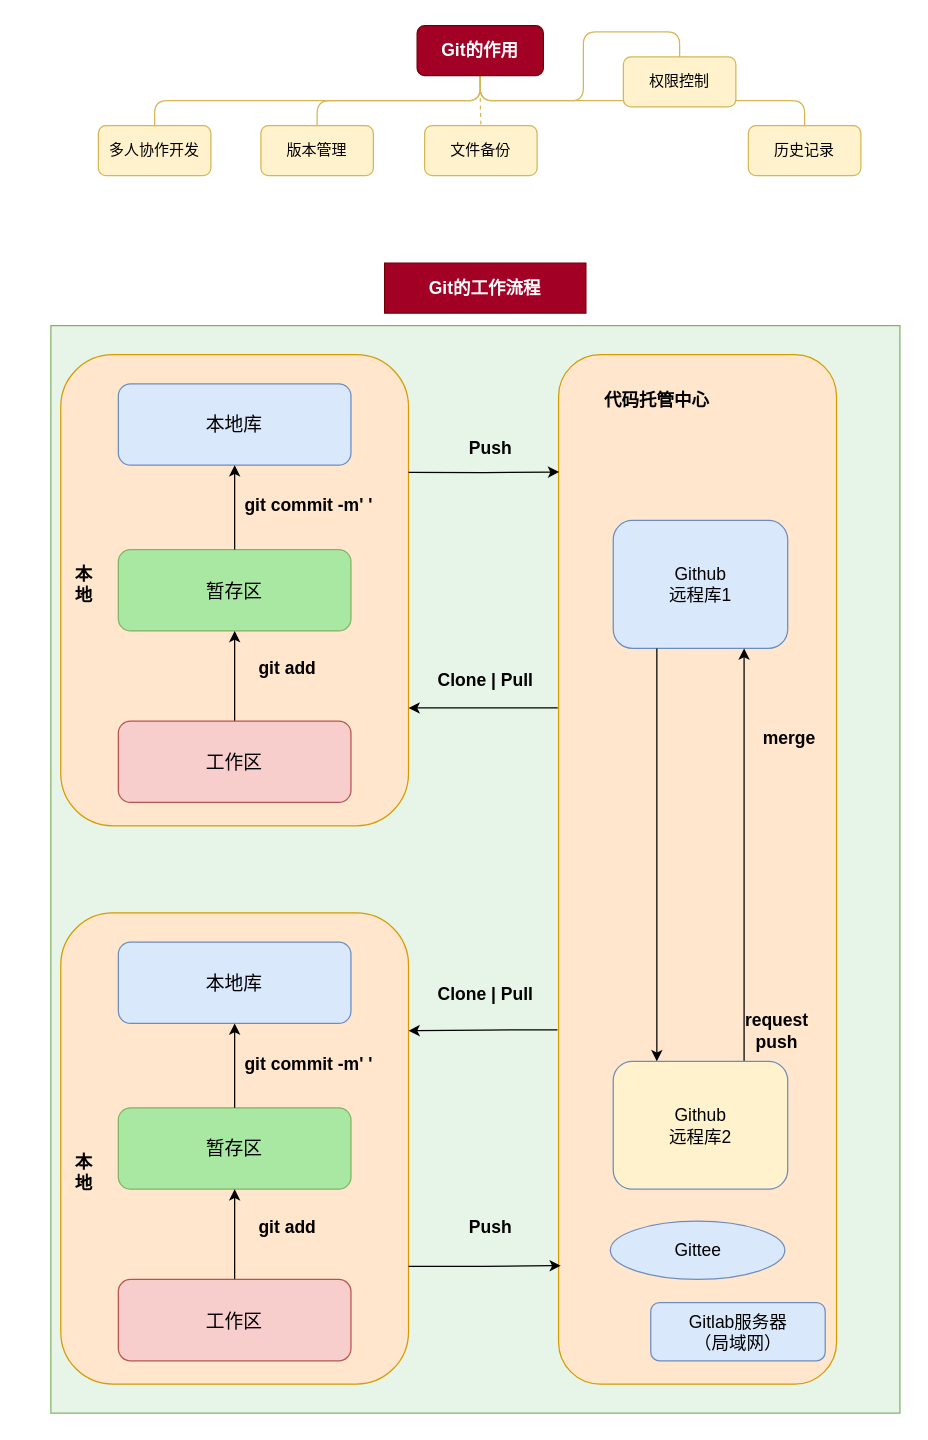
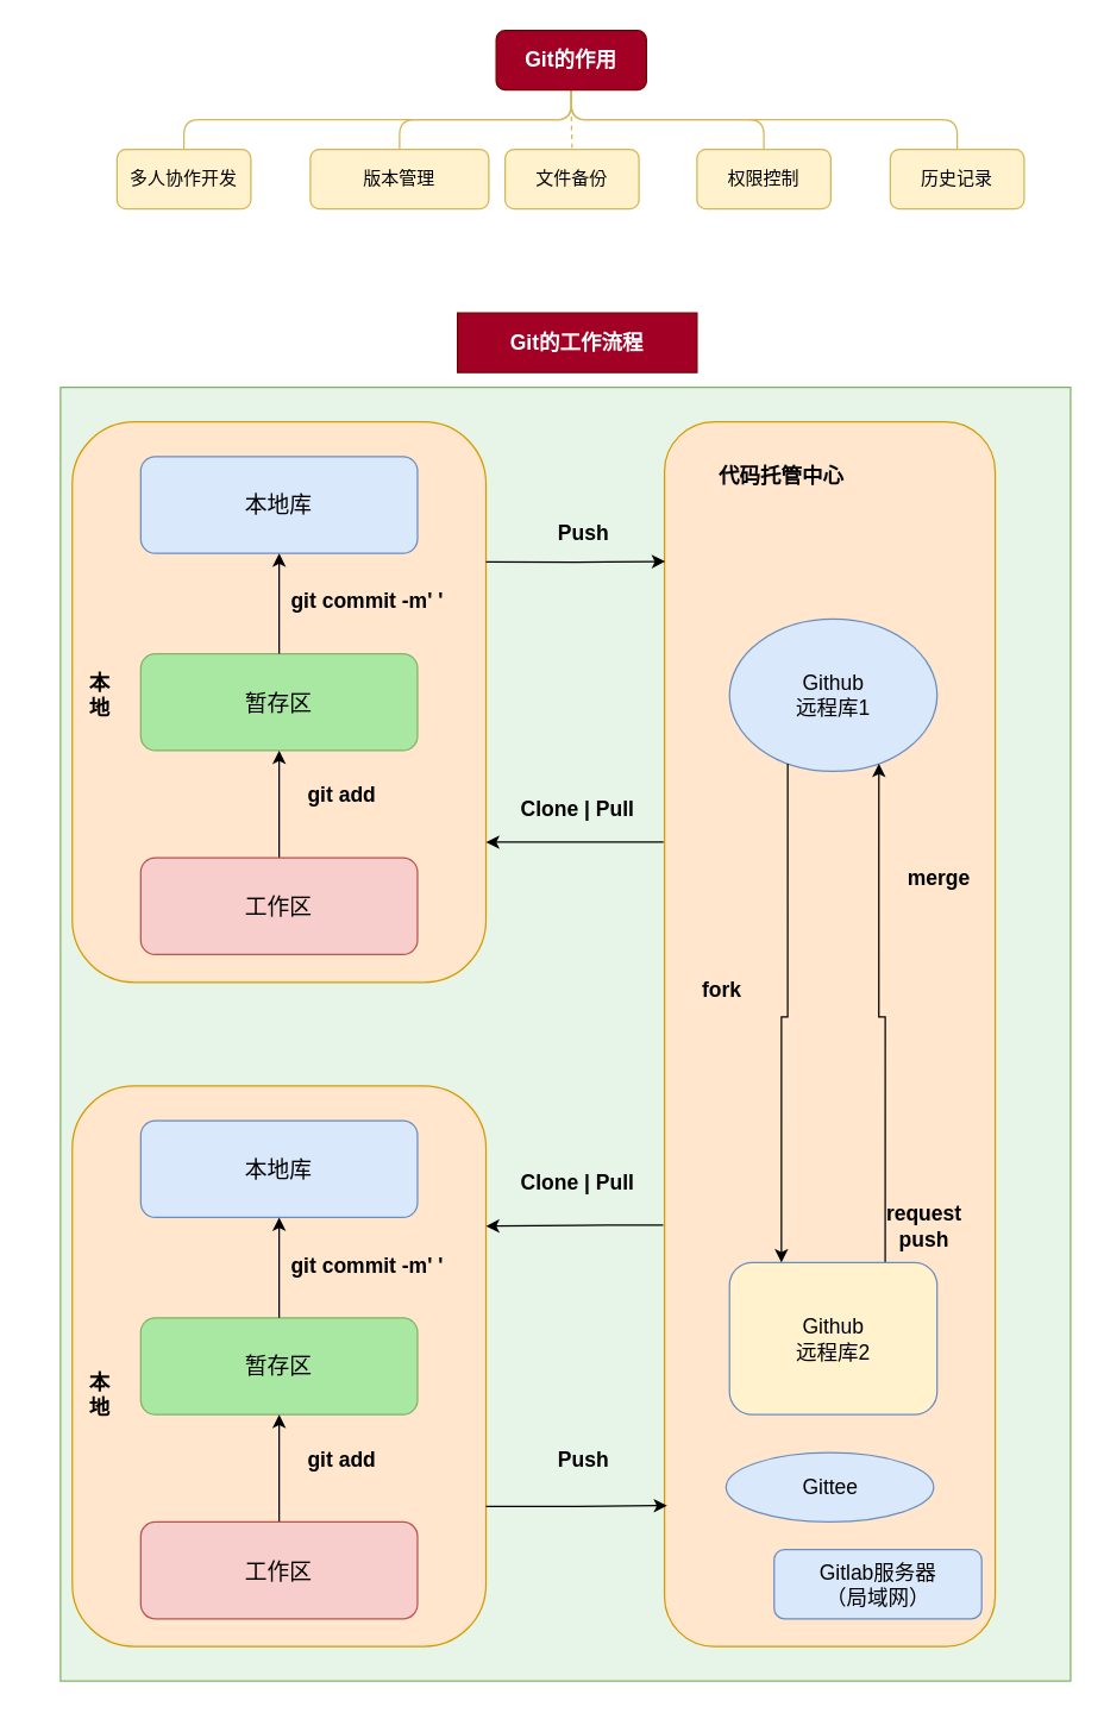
  <mxCell id="0" />
  <mxCell id="1" parent="0" />
  <mxCell id="2" style="edgeStyle=orthogonalEdgeStyle;rounded=1;orthogonalLoop=1;jettySize=auto;html=1;exitX=0.5;exitY=1;exitDx=0;exitDy=0;entryX=0.5;entryY=0;entryDx=0;entryDy=0;curved=0;endArrow=none;endFill=0;fillColor=#fff2cc;strokeColor=#d6b656;dashed=1;" edge="1" parent="1" source="7" target="10"><mxGeometry relative="1" as="geometry" /></mxCell>
  <mxCell id="3" style="edgeStyle=orthogonalEdgeStyle;shape=connector;curved=0;rounded=1;orthogonalLoop=1;jettySize=auto;html=1;exitX=0.5;exitY=1;exitDx=0;exitDy=0;entryX=0.5;entryY=0;entryDx=0;entryDy=0;labelBackgroundColor=default;strokeColor=#d6b656;align=center;verticalAlign=middle;fontFamily=Helvetica;fontSize=11;fontColor=default;endArrow=none;endFill=0;fillColor=#fff2cc;" edge="1" parent="1" source="7" target="11"><mxGeometry relative="1" as="geometry" /></mxCell>
  <mxCell id="4" style="edgeStyle=orthogonalEdgeStyle;shape=connector;curved=0;rounded=1;orthogonalLoop=1;jettySize=auto;html=1;exitX=0.5;exitY=1;exitDx=0;exitDy=0;entryX=0.5;entryY=0;entryDx=0;entryDy=0;labelBackgroundColor=default;strokeColor=#d6b656;align=center;verticalAlign=middle;fontFamily=Helvetica;fontSize=11;fontColor=default;endArrow=none;endFill=0;fillColor=#fff2cc;" edge="1" parent="1" source="7" target="12"><mxGeometry relative="1" as="geometry" /></mxCell>
  <mxCell id="5" style="edgeStyle=orthogonalEdgeStyle;shape=connector;curved=0;rounded=1;orthogonalLoop=1;jettySize=auto;html=1;exitX=0.5;exitY=1;exitDx=0;exitDy=0;entryX=0.5;entryY=0;entryDx=0;entryDy=0;labelBackgroundColor=default;strokeColor=#d6b656;align=center;verticalAlign=middle;fontFamily=Helvetica;fontSize=11;fontColor=default;endArrow=none;endFill=0;fillColor=#fff2cc;" edge="1" parent="1" source="7" target="9"><mxGeometry relative="1" as="geometry" /></mxCell>
  <mxCell id="6" style="edgeStyle=orthogonalEdgeStyle;shape=connector;curved=0;rounded=1;orthogonalLoop=1;jettySize=auto;html=1;exitX=0.5;exitY=1;exitDx=0;exitDy=0;entryX=0.5;entryY=0;entryDx=0;entryDy=0;labelBackgroundColor=default;strokeColor=#d6b656;align=center;verticalAlign=middle;fontFamily=Helvetica;fontSize=11;fontColor=default;endArrow=none;endFill=0;fillColor=#fff2cc;" edge="1" parent="1" source="7" target="8"><mxGeometry relative="1" as="geometry" /></mxCell>
  <mxCell id="7" value="Git的作用" style="rounded=1;whiteSpace=wrap;html=1;fillColor=#a20025;fontColor=#ffffff;strokeColor=#6F0000;fontStyle=1;fontSize=14;" vertex="1" parent="1"><mxGeometry x="333" y="20" width="101" height="40" as="geometry" /></mxCell>
  <mxCell id="8" value="多人协作开发" style="rounded=1;whiteSpace=wrap;html=1;fillColor=#fff2cc;strokeColor=#d6b656;" vertex="1" parent="1"><mxGeometry x="78" y="100" width="90" height="40" as="geometry" /></mxCell>
- <mxCell id="9" value="版本管理" style="rounded=1;whiteSpace=wrap;html=1;fillColor=#fff2cc;strokeColor=#d6b656;" vertex="1" parent="1"><mxGeometry x="208" y="100" width="90" height="40" as="geometry" /></mxCell>
+ <mxCell id="9" value="版本管理" style="rounded=1;whiteSpace=wrap;html=1;fillColor=#fff2cc;strokeColor=#d6b656;" vertex="1" parent="1"><mxGeometry x="208" y="100" width="120" height="40" as="geometry" /></mxCell>
  <mxCell id="10" value="文件备份" style="rounded=1;whiteSpace=wrap;html=1;fillColor=#fff2cc;strokeColor=#d6b656;" vertex="1" parent="1"><mxGeometry x="339" y="100" width="90" height="40" as="geometry" /></mxCell>
- <mxCell id="11" value="权限控制" style="rounded=1;whiteSpace=wrap;html=1;fillColor=#fff2cc;strokeColor=#d6b656;" vertex="1" parent="1"><mxGeometry x="498" y="45" width="90" height="40" as="geometry" /></mxCell>
+ <mxCell id="11" value="权限控制" style="rounded=1;whiteSpace=wrap;html=1;fillColor=#fff2cc;strokeColor=#d6b656;" vertex="1" parent="1"><mxGeometry x="468" y="100" width="90" height="40" as="geometry" /></mxCell>
  <mxCell id="12" value="历史记录" style="rounded=1;whiteSpace=wrap;html=1;fillColor=#fff2cc;strokeColor=#d6b656;" vertex="1" parent="1"><mxGeometry x="598" y="100" width="90" height="40" as="geometry" /></mxCell>
  <mxCell id="13" value="" style="group" vertex="1" connectable="0" parent="1"><mxGeometry x="20" y="260" width="679.25" height="870" as="geometry" /></mxCell>
  <mxCell id="14" value="" style="rounded=0;whiteSpace=wrap;html=1;fontFamily=Helvetica;fontSize=11;fillColor=#E6F5E7;strokeColor=#82b366;" vertex="1" parent="13"><mxGeometry x="20" width="679.25" height="870" as="geometry" /></mxCell>
  <mxCell id="15" value="" style="rounded=1;whiteSpace=wrap;html=1;fontFamily=Helvetica;fontSize=11;fillColor=#ffe6cc;strokeColor=#d79b00;" vertex="1" parent="13"><mxGeometry x="27.914" y="23.262" width="278.213" height="376.845" as="geometry" /></mxCell>
  <mxCell id="16" value="本&lt;br style=&quot;font-size: 14px;&quot;&gt;地" style="text;html=1;strokeColor=none;fillColor=none;align=center;verticalAlign=middle;whiteSpace=wrap;rounded=0;fontSize=14;fontFamily=Helvetica;fontColor=default;fontStyle=1" vertex="1" parent="13"><mxGeometry x="27.914" y="179.118" width="37.219" height="55.829" as="geometry" /></mxCell>
  <mxCell id="17" value="暂存区" style="rounded=1;whiteSpace=wrap;html=1;fontFamily=Helvetica;fontSize=15;fillColor=#A9E8A2;strokeColor=#82b366;" vertex="1" parent="13"><mxGeometry x="73.973" y="179.118" width="186.096" height="65.134" as="geometry" /></mxCell>
  <mxCell id="18" value="&lt;font style=&quot;font-size: 15px;&quot;&gt;本地库&lt;/font&gt;" style="rounded=1;whiteSpace=wrap;html=1;fontFamily=Helvetica;fontSize=11;fillColor=#dae8fc;strokeColor=#6c8ebf;" vertex="1" parent="13"><mxGeometry x="73.973" y="46.524" width="186.096" height="65.134" as="geometry" /></mxCell>
  <mxCell id="19" style="edgeStyle=orthogonalEdgeStyle;shape=connector;curved=0;rounded=0;orthogonalLoop=1;jettySize=auto;html=1;exitX=0.5;exitY=0;exitDx=0;exitDy=0;entryX=0.5;entryY=1;entryDx=0;entryDy=0;labelBackgroundColor=default;strokeColor=default;align=center;verticalAlign=middle;fontFamily=Helvetica;fontSize=11;fontColor=default;endArrow=classic;endFill=1;" edge="1" parent="13" source="17" target="18"><mxGeometry relative="1" as="geometry" /></mxCell>
  <mxCell id="20" style="edgeStyle=orthogonalEdgeStyle;shape=connector;curved=0;rounded=0;orthogonalLoop=1;jettySize=auto;html=1;exitX=0.5;exitY=0;exitDx=0;exitDy=0;entryX=0.5;entryY=1;entryDx=0;entryDy=0;labelBackgroundColor=default;strokeColor=default;align=center;verticalAlign=middle;fontFamily=Helvetica;fontSize=11;fontColor=default;endArrow=classic;endFill=1;" edge="1" parent="13" source="21" target="17"><mxGeometry relative="1" as="geometry" /></mxCell>
  <mxCell id="21" value="工作区" style="rounded=1;whiteSpace=wrap;html=1;fontFamily=Helvetica;fontSize=15;fillColor=#f8cecc;strokeColor=#b85450;" vertex="1" parent="13"><mxGeometry x="73.973" y="316.364" width="186.096" height="65.134" as="geometry" /></mxCell>
  <mxCell id="22" value="git add" style="text;html=1;strokeColor=none;fillColor=none;align=center;verticalAlign=middle;whiteSpace=wrap;rounded=0;fontSize=14;fontFamily=Helvetica;fontColor=default;fontStyle=1" vertex="1" parent="13"><mxGeometry x="176.791" y="260.535" width="65.134" height="27.914" as="geometry" /></mxCell>
  <mxCell id="23" value="git commit -m' '" style="text;html=1;strokeColor=none;fillColor=none;align=center;verticalAlign=middle;whiteSpace=wrap;rounded=0;fontSize=14;fontFamily=Helvetica;fontColor=default;fontStyle=1" vertex="1" parent="13"><mxGeometry x="165.625" y="130.267" width="120.962" height="27.914" as="geometry" /></mxCell>
  <mxCell id="24" style="edgeStyle=orthogonalEdgeStyle;shape=connector;curved=0;rounded=0;orthogonalLoop=1;jettySize=auto;html=1;exitX=-0.003;exitY=0.343;exitDx=0;exitDy=0;entryX=1;entryY=0.75;entryDx=0;entryDy=0;labelBackgroundColor=default;strokeColor=default;align=center;verticalAlign=middle;fontFamily=Helvetica;fontSize=11;fontColor=default;endArrow=classic;endFill=1;exitPerimeter=0;" edge="1" parent="13" source="25" target="15"><mxGeometry relative="1" as="geometry" /></mxCell>
  <mxCell id="25" value="" style="rounded=1;whiteSpace=wrap;html=1;fontFamily=Helvetica;fontSize=11;fillColor=#ffe6cc;strokeColor=#d79b00;" vertex="1" parent="13"><mxGeometry x="426.16" y="23.262" width="222.385" height="823.476" as="geometry" /></mxCell>
  <mxCell id="26" style="edgeStyle=orthogonalEdgeStyle;shape=connector;curved=0;rounded=0;orthogonalLoop=1;jettySize=auto;html=1;exitX=1;exitY=0.25;exitDx=0;exitDy=0;labelBackgroundColor=default;strokeColor=default;align=center;verticalAlign=middle;fontFamily=Helvetica;fontSize=11;fontColor=default;endArrow=classic;endFill=1;entryX=0.002;entryY=0.114;entryDx=0;entryDy=0;entryPerimeter=0;" edge="1" parent="13" source="15" target="25"><mxGeometry relative="1" as="geometry"><mxPoint x="427.09" y="119.102" as="targetPoint" /></mxGeometry></mxCell>
  <mxCell id="27" value="代码托管中心" style="text;html=1;strokeColor=none;fillColor=none;align=center;verticalAlign=middle;whiteSpace=wrap;rounded=0;fontSize=14;fontFamily=Helvetica;fontColor=default;fontStyle=1" vertex="1" parent="13"><mxGeometry x="448.849" y="46.524" width="111.658" height="27.914" as="geometry" /></mxCell>
- <mxCell id="28" value="&lt;font style=&quot;font-size: 14px;&quot;&gt;Github&lt;br&gt;远程库1&lt;br&gt;&lt;/font&gt;" style="rounded=1;whiteSpace=wrap;html=1;fontFamily=Helvetica;fontSize=11;fillColor=#dae8fc;strokeColor=#6c8ebf;" vertex="1" parent="13"><mxGeometry x="469.892" y="155.856" width="139.572" height="102.353" as="geometry" /></mxCell>
+ <mxCell id="28" value="&lt;font style=&quot;font-size: 14px;&quot;&gt;Github&lt;br&gt;远程库1&lt;br&gt;&lt;/font&gt;" style="ellipse;whiteSpace=wrap;html=1;fontFamily=Helvetica;fontSize=11;fillColor=#dae8fc;strokeColor=#6c8ebf;" vertex="1" parent="13"><mxGeometry x="469.892" y="155.856" width="139.572" height="102.353" as="geometry" /></mxCell>
  <mxCell id="29" value="Gittee" style="ellipse;whiteSpace=wrap;html=1;fontFamily=Helvetica;fontSize=14;fillColor=#dae8fc;strokeColor=#6c8ebf;" vertex="1" parent="13"><mxGeometry x="467.566" y="716.471" width="139.572" height="46.524" as="geometry" /></mxCell>
  <mxCell id="30" value="Gitlab服务器&lt;br style=&quot;font-size: 14px;&quot;&gt;（局域网）" style="rounded=1;whiteSpace=wrap;html=1;fontFamily=Helvetica;fontSize=14;fillColor=#dae8fc;strokeColor=#6c8ebf;" vertex="1" parent="13"><mxGeometry x="499.892" y="781.604" width="139.572" height="46.524" as="geometry" /></mxCell>
  <mxCell id="31" value="Push" style="text;html=1;strokeColor=none;fillColor=none;align=center;verticalAlign=middle;whiteSpace=wrap;rounded=0;fontSize=14;fontFamily=Helvetica;fontColor=default;fontStyle=1" vertex="1" parent="13"><mxGeometry x="344.277" y="83.743" width="55.829" height="27.914" as="geometry" /></mxCell>
  <mxCell id="32" value="Clone | Pull" style="text;html=1;strokeColor=none;fillColor=none;align=center;verticalAlign=middle;whiteSpace=wrap;rounded=0;fontSize=14;fontFamily=Helvetica;fontColor=default;fontStyle=1" vertex="1" parent="13"><mxGeometry x="325.668" y="269.84" width="83.743" height="27.914" as="geometry" /></mxCell>
  <mxCell id="33" style="edgeStyle=orthogonalEdgeStyle;shape=connector;curved=0;rounded=0;orthogonalLoop=1;jettySize=auto;html=1;exitX=0.75;exitY=0;exitDx=0;exitDy=0;entryX=0.75;entryY=1;entryDx=0;entryDy=0;labelBackgroundColor=default;strokeColor=default;align=center;verticalAlign=middle;fontFamily=Helvetica;fontSize=11;fontColor=default;endArrow=classic;endFill=1;" edge="1" parent="13" source="34" target="28"><mxGeometry relative="1" as="geometry" /></mxCell>
  <mxCell id="34" value="&lt;font style=&quot;font-size: 14px;&quot;&gt;Github&lt;br&gt;远程库2&lt;br&gt;&lt;/font&gt;" style="rounded=1;whiteSpace=wrap;html=1;fontFamily=Helvetica;fontSize=11;fillColor=#fff2cc;strokeColor=#6c8ebf;" vertex="1" parent="13"><mxGeometry x="469.892" y="588.529" width="139.572" height="102.353" as="geometry" /></mxCell>
  <mxCell id="35" style="edgeStyle=orthogonalEdgeStyle;shape=connector;curved=0;rounded=0;orthogonalLoop=1;jettySize=auto;html=1;exitX=0.25;exitY=1;exitDx=0;exitDy=0;entryX=0.25;entryY=0;entryDx=0;entryDy=0;labelBackgroundColor=default;strokeColor=default;align=center;verticalAlign=middle;fontFamily=Helvetica;fontSize=11;fontColor=default;endArrow=classic;endFill=1;" edge="1" parent="13" source="28" target="34"><mxGeometry relative="1" as="geometry" /></mxCell>
  <mxCell id="36" value="" style="rounded=1;whiteSpace=wrap;html=1;fontFamily=Helvetica;fontSize=11;fillColor=#ffe6cc;strokeColor=#d79b00;" vertex="1" parent="13"><mxGeometry x="27.914" y="469.893" width="278.213" height="376.845" as="geometry" /></mxCell>
  <mxCell id="37" value="本&lt;br style=&quot;font-size: 14px;&quot;&gt;地" style="text;html=1;strokeColor=none;fillColor=none;align=center;verticalAlign=middle;whiteSpace=wrap;rounded=0;fontSize=14;fontFamily=Helvetica;fontColor=default;fontStyle=1" vertex="1" parent="13"><mxGeometry x="27.914" y="649.011" width="37.219" height="55.829" as="geometry" /></mxCell>
  <mxCell id="38" value="暂存区" style="rounded=1;whiteSpace=wrap;html=1;fontFamily=Helvetica;fontSize=15;fillColor=#A9E8A2;strokeColor=#82b366;" vertex="1" parent="13"><mxGeometry x="73.973" y="625.749" width="186.096" height="65.134" as="geometry" /></mxCell>
  <mxCell id="39" style="edgeStyle=orthogonalEdgeStyle;shape=connector;curved=0;rounded=0;orthogonalLoop=1;jettySize=auto;html=1;exitX=-0.004;exitY=0.656;exitDx=0;exitDy=0;entryX=1;entryY=0.25;entryDx=0;entryDy=0;labelBackgroundColor=default;strokeColor=default;align=center;verticalAlign=middle;fontFamily=Helvetica;fontSize=11;fontColor=default;endArrow=classic;endFill=1;exitPerimeter=0;" edge="1" parent="13" source="25" target="36"><mxGeometry relative="1" as="geometry" /></mxCell>
  <mxCell id="40" value="&lt;font style=&quot;font-size: 15px;&quot;&gt;本地库&lt;/font&gt;" style="rounded=1;whiteSpace=wrap;html=1;fontFamily=Helvetica;fontSize=11;fillColor=#dae8fc;strokeColor=#6c8ebf;" vertex="1" parent="13"><mxGeometry x="73.973" y="493.155" width="186.096" height="65.134" as="geometry" /></mxCell>
  <mxCell id="41" style="edgeStyle=orthogonalEdgeStyle;shape=connector;curved=0;rounded=0;orthogonalLoop=1;jettySize=auto;html=1;exitX=0.5;exitY=0;exitDx=0;exitDy=0;entryX=0.5;entryY=1;entryDx=0;entryDy=0;labelBackgroundColor=default;strokeColor=default;align=center;verticalAlign=middle;fontFamily=Helvetica;fontSize=11;fontColor=default;endArrow=classic;endFill=1;" edge="1" source="42" target="38" parent="13"><mxGeometry relative="1" as="geometry" /></mxCell>
  <mxCell id="42" value="工作区" style="rounded=1;whiteSpace=wrap;html=1;fontFamily=Helvetica;fontSize=15;fillColor=#f8cecc;strokeColor=#b85450;" vertex="1" parent="13"><mxGeometry x="73.973" y="762.995" width="186.096" height="65.134" as="geometry" /></mxCell>
  <mxCell id="43" value="git add" style="text;html=1;strokeColor=none;fillColor=none;align=center;verticalAlign=middle;whiteSpace=wrap;rounded=0;fontSize=14;fontFamily=Helvetica;fontColor=default;fontStyle=1" vertex="1" parent="13"><mxGeometry x="176.791" y="707.166" width="65.134" height="27.914" as="geometry" /></mxCell>
  <mxCell id="44" value="git commit -m' '" style="text;html=1;strokeColor=none;fillColor=none;align=center;verticalAlign=middle;whiteSpace=wrap;rounded=0;fontSize=14;fontFamily=Helvetica;fontColor=default;fontStyle=1" vertex="1" parent="13"><mxGeometry x="165.625" y="576.898" width="120.962" height="27.914" as="geometry" /></mxCell>
+ <mxCell id="45" value="fork" style="text;html=1;strokeColor=none;fillColor=none;align=center;verticalAlign=middle;whiteSpace=wrap;rounded=0;fontSize=14;fontFamily=Helvetica;fontColor=default;fontStyle=1" vertex="1" parent="13"><mxGeometry x="437.325" y="390.802" width="55.829" height="27.914" as="geometry" /></mxCell>
  <mxCell id="46" value="request push" style="text;html=1;strokeColor=none;fillColor=none;align=center;verticalAlign=middle;whiteSpace=wrap;rounded=0;fontSize=14;fontFamily=Helvetica;fontColor=default;fontStyle=1" vertex="1" parent="13"><mxGeometry x="573.411" y="549.679" width="55.829" height="27.914" as="geometry" /></mxCell>
  <mxCell id="47" value="merge" style="text;html=1;strokeColor=none;fillColor=none;align=center;verticalAlign=middle;whiteSpace=wrap;rounded=0;fontSize=14;fontFamily=Helvetica;fontColor=default;fontStyle=1" vertex="1" parent="13"><mxGeometry x="583.411" y="316.364" width="55.829" height="27.914" as="geometry" /></mxCell>
  <mxCell id="48" value="Clone | Pull" style="text;html=1;strokeColor=none;fillColor=none;align=center;verticalAlign=middle;whiteSpace=wrap;rounded=0;fontSize=14;fontFamily=Helvetica;fontColor=default;fontStyle=1" vertex="1" parent="13"><mxGeometry x="325.668" y="521.07" width="83.743" height="27.914" as="geometry" /></mxCell>
  <mxCell id="49" style="edgeStyle=orthogonalEdgeStyle;shape=connector;curved=0;rounded=0;orthogonalLoop=1;jettySize=auto;html=1;exitX=0.5;exitY=0;exitDx=0;exitDy=0;entryX=0.5;entryY=1;entryDx=0;entryDy=0;labelBackgroundColor=default;strokeColor=default;align=center;verticalAlign=middle;fontFamily=Helvetica;fontSize=11;fontColor=default;endArrow=classic;endFill=1;" edge="1" source="38" target="40" parent="13"><mxGeometry relative="1" as="geometry" /></mxCell>
  <mxCell id="50" style="edgeStyle=orthogonalEdgeStyle;shape=connector;curved=0;rounded=0;orthogonalLoop=1;jettySize=auto;html=1;exitX=1;exitY=0.75;exitDx=0;exitDy=0;entryX=0.008;entryY=0.885;entryDx=0;entryDy=0;entryPerimeter=0;labelBackgroundColor=default;strokeColor=default;align=center;verticalAlign=middle;fontFamily=Helvetica;fontSize=11;fontColor=default;endArrow=classic;endFill=1;" edge="1" parent="13" source="36" target="25"><mxGeometry relative="1" as="geometry" /></mxCell>
  <mxCell id="51" value="Push" style="text;html=1;strokeColor=none;fillColor=none;align=center;verticalAlign=middle;whiteSpace=wrap;rounded=0;fontSize=14;fontFamily=Helvetica;fontColor=default;fontStyle=1" vertex="1" parent="13"><mxGeometry x="344.277" y="707.166" width="55.829" height="27.914" as="geometry" /></mxCell>
  <mxCell id="52" value="Git的工作流程" style="whiteSpace=wrap;html=1;fillColor=#a20025;fontColor=#ffffff;strokeColor=#6F0000;fontStyle=1;fontSize=14;rounded=0;" vertex="1" parent="1"><mxGeometry x="307" y="210" width="161" height="40" as="geometry" /></mxCell>
